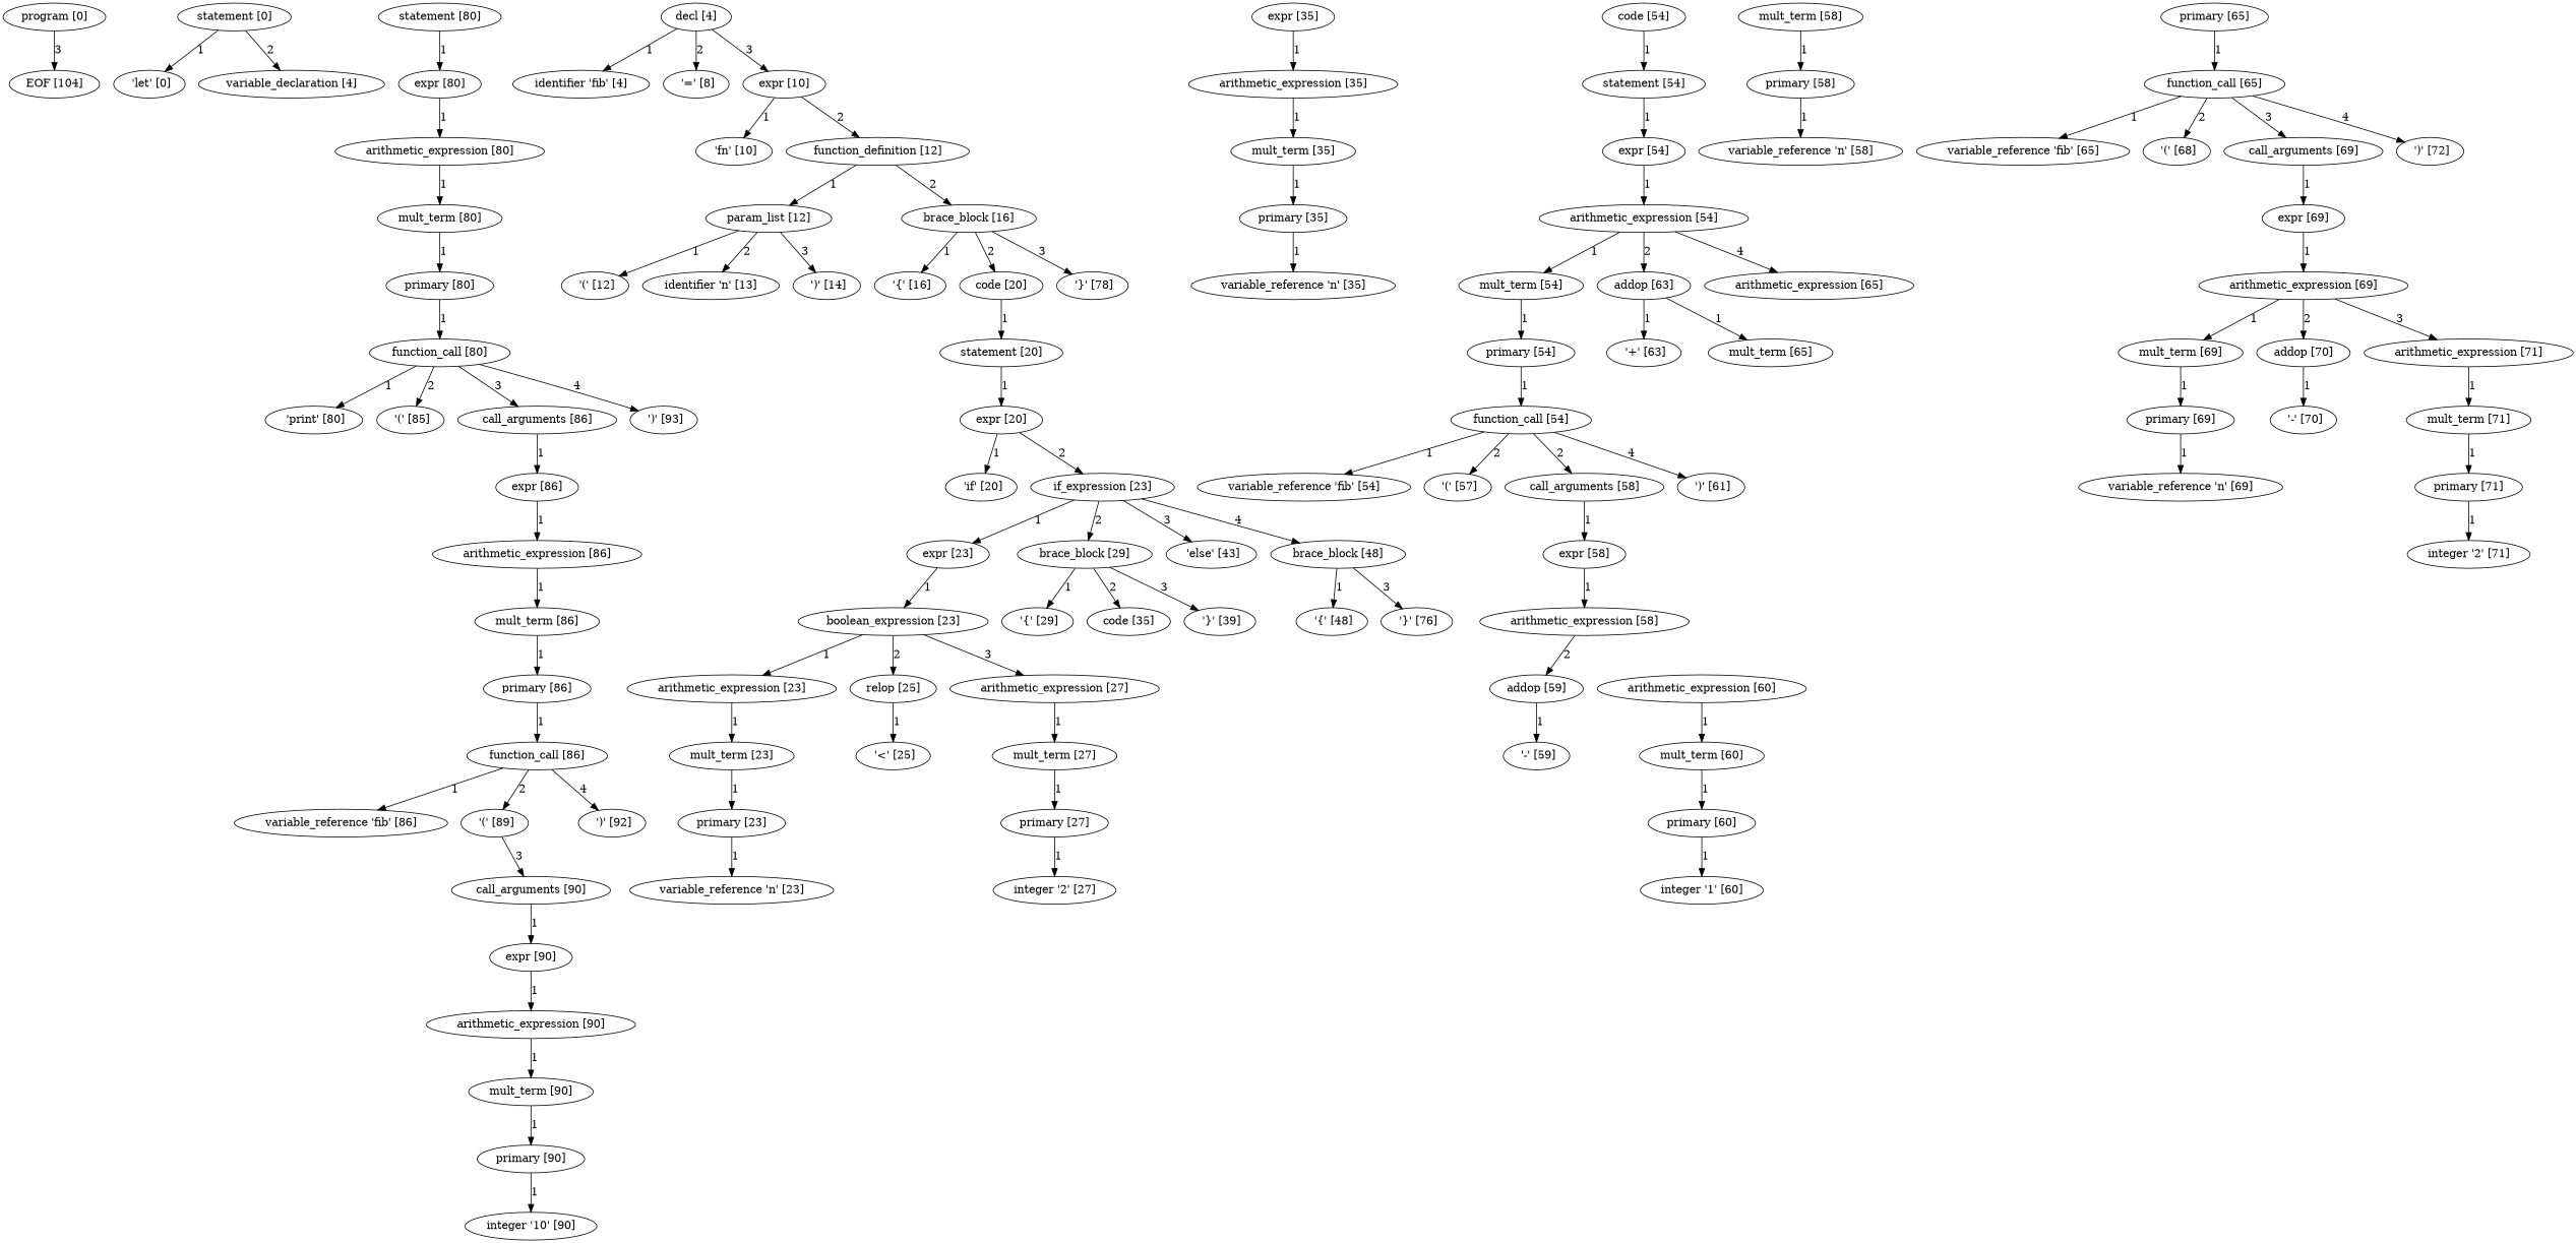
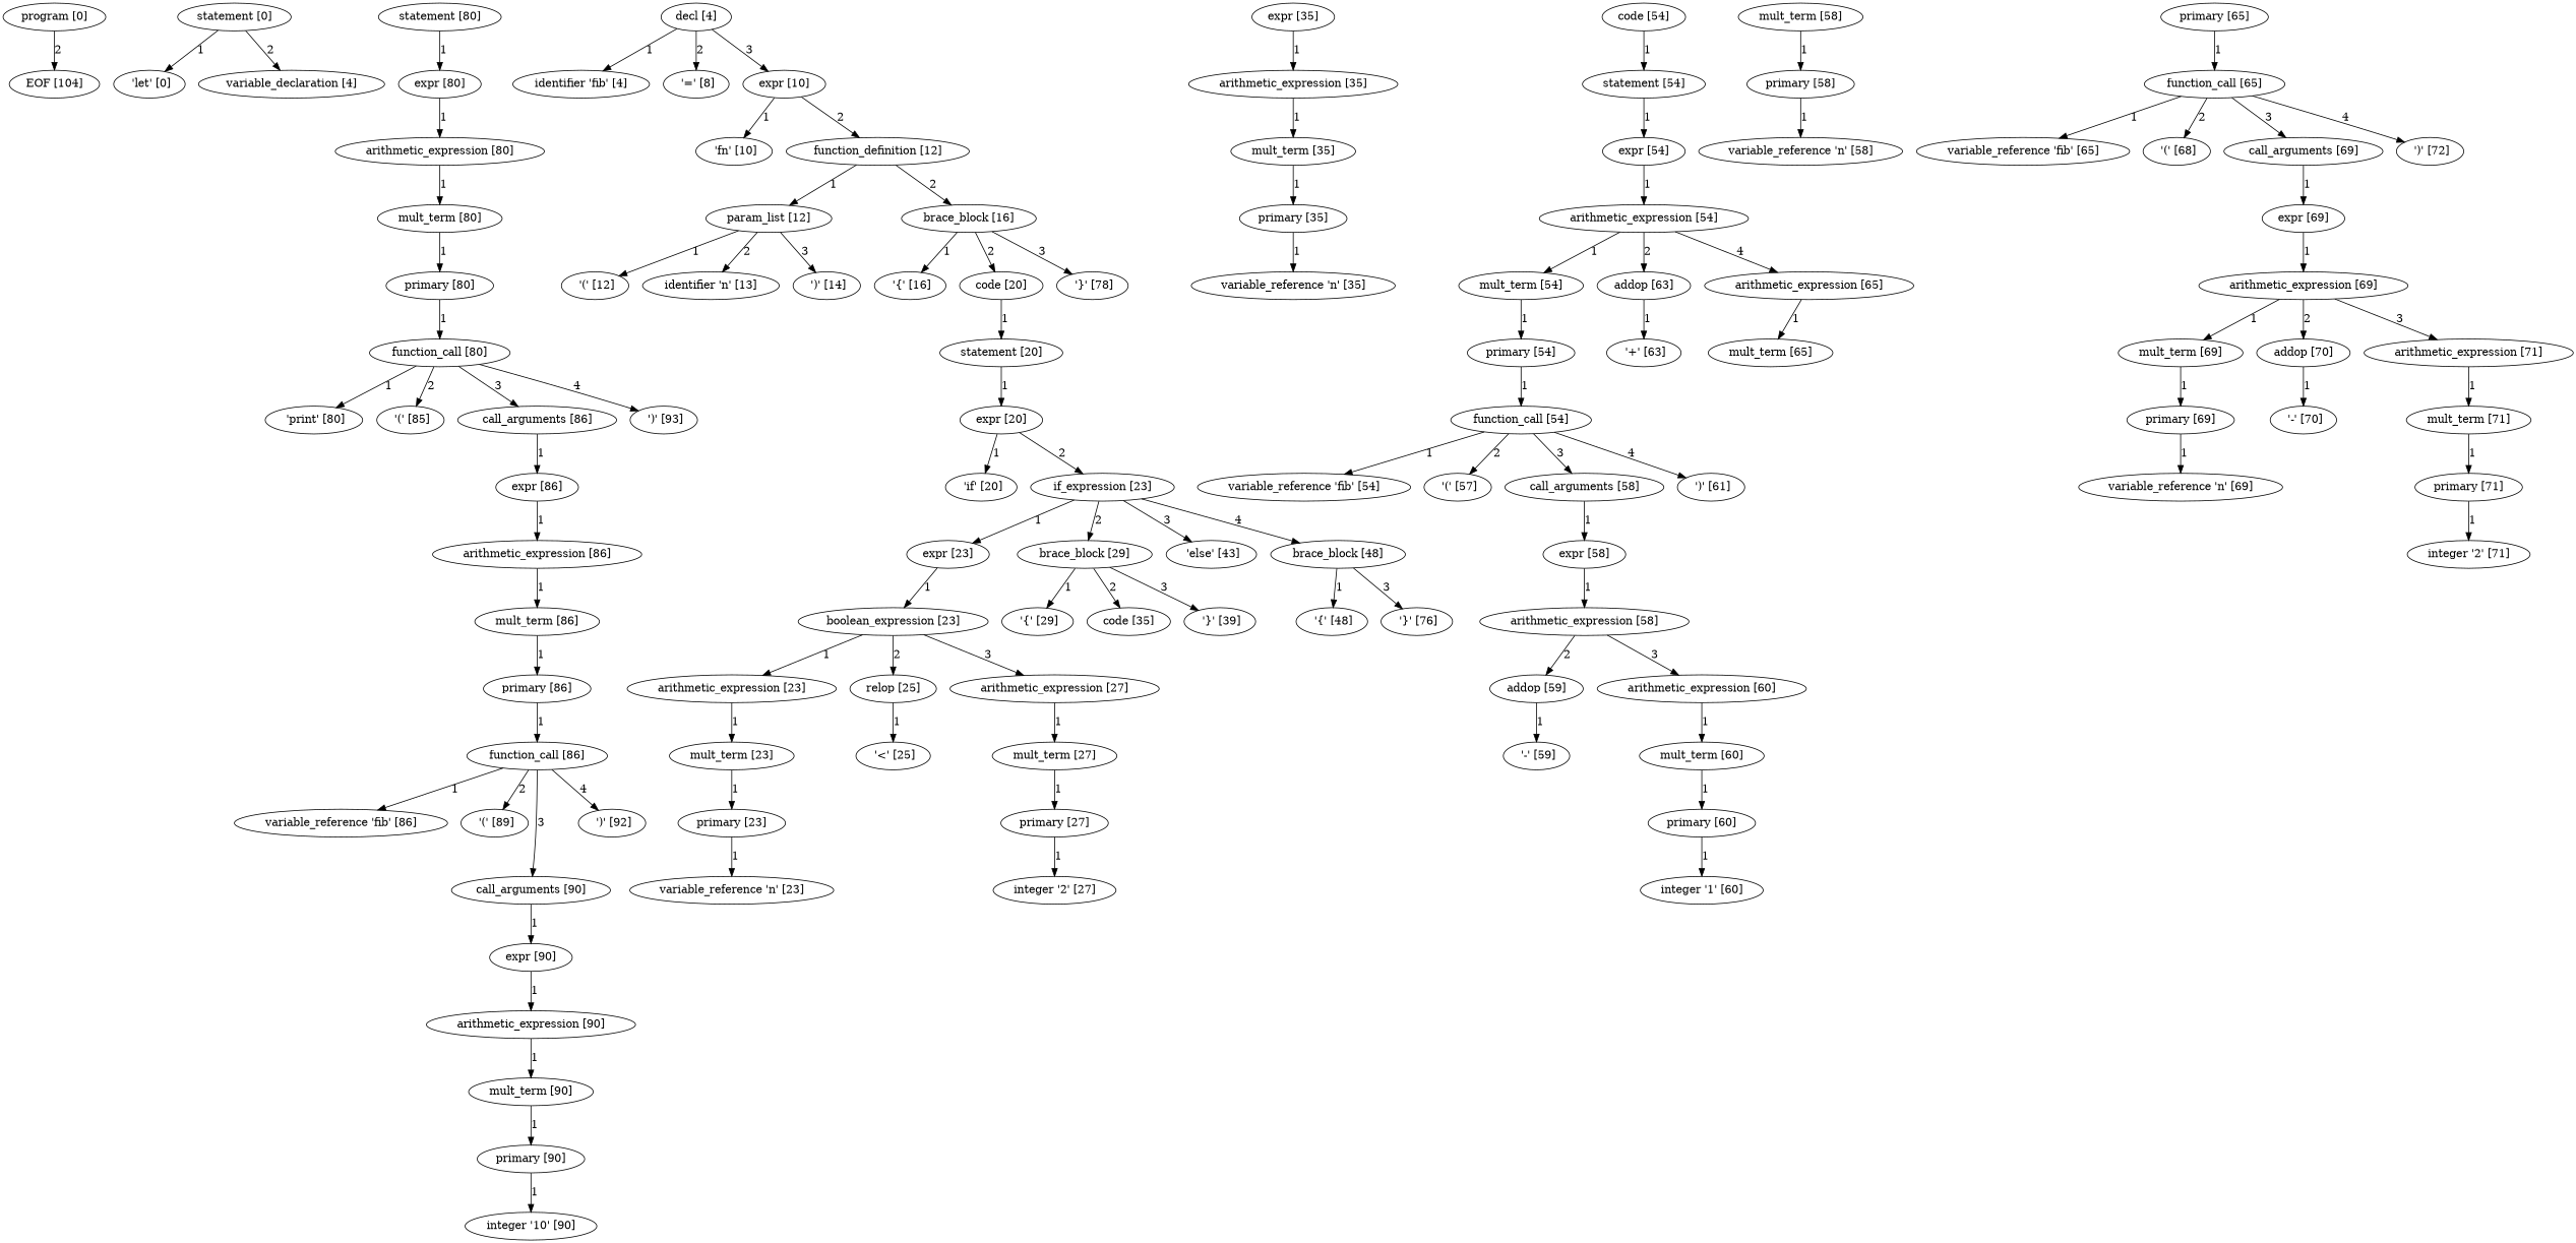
  digraph {
    n1 [label="program [0]"]
    n2 [label="EOF [104]"]
    n3 [label="statement [0]"]
    n4 [label=" 'let' [0]"]
    n5 [label="variable_declaration [4]"]
    n6 [label="statement [80]"]
    n7 [label="expr [80]"]
    n8 [label="decl [4]"]
    n9 [label="identifier 'fib' [4]"]
    n10 [label=" '=' [8]"]
    n11 [label="expr [10]"]
    n12 [label=" 'fn' [10]"]
    n13 [label="function_definition [12]"]
    n14 [label="param_list [12]"]
    n15 [label="brace_block [16]"]
    n16 [label=" '(' [12]"]
    n17 [label="identifier 'n' [13]"]
    n18 [label=" ')' [14]"]
    n19 [label=" '{' [16]"]
    n20 [label="code [20]"]
    n21 [label=" '}' [78]"]
    n22 [label="statement [20]"]
    n23 [label="expr [20]"]
    n24 [label=" 'if' [20]"]
    n25 [label="if_expression [23]"]
    n26 [label="expr [23]"]
    n27 [label="brace_block [29]"]
    n28 [label=" 'else' [43]"]
    n29 [label="brace_block [48]"]
    n30 [label="boolean_expression [23]"]
    n31 [label=" '{' [29]"]
    n32 [label="code [35]"]
    n33 [label=" '}' [39]"]
    n34 [label=" '{' [48]"]
    n35 [label=" '}' [76]"]
    n36 [label="arithmetic_expression [23]"]
    n37 [label="relop [25]"]
    n38 [label="arithmetic_expression [27]"]
    n39 [label="mult_term [23]"]
    n40 [label=" '<' [25]"]
    n41 [label="mult_term [27]"]
    n42 [label="primary [23]"]
    n43 [label="variable_reference 'n' [23]"]
    n44 [label="primary [27]"]
    n45 [label="integer '2' [27]"]
    n46 [label="expr [35]"]
    n47 [label="arithmetic_expression [35]"]
    n48 [label="mult_term [35]"]
    n49 [label="primary [35]"]
    n50 [label="variable_reference 'n' [35]"]
    n51 [label="code [54]"]
    n52 [label="statement [54]"]
    n53 [label="expr [54]"]
    n54 [label="arithmetic_expression [54]"]
    n55 [label="mult_term [54]"]
    n56 [label="addop [63]"]
    n57 [label="arithmetic_expression [65]"]
    n58 [label="primary [54]"]
    n59 [label=" '+' [63]"]
    n60 [label="mult_term [65]"]
    n61 [label="function_call [54]"]
    n62 [label="variable_reference 'fib' [54]"]
    n63 [label=" '(' [57]"]
    n64 [label="call_arguments [58]"]
    n65 [label=" ')' [61]"]
    n66 [label="expr [58]"]
    n67 [label="arithmetic_expression [58]"]
    n68 [label="addop [59]"]
    n69 [label="arithmetic_expression [60]"]
    n70 [label="mult_term [58]"]
    n71 [label="primary [58]"]
    n72 [label=" '-' [59]"]
    n73 [label="mult_term [60]"]
    n74 [label="variable_reference 'n' [58]"]
    n75 [label="primary [60]"]
    n76 [label="integer '1' [60]"]
    n77 [label="primary [65]"]
    n78 [label="function_call [65]"]
    n79 [label="variable_reference 'fib' [65]"]
    n80 [label=" '(' [68]"]
    n81 [label="call_arguments [69]"]
    n82 [label=" ')' [72]"]
    n83 [label="expr [69]"]
    n84 [label="arithmetic_expression [69]"]
    n85 [label="mult_term [69]"]
    n86 [label="addop [70]"]
    n87 [label="arithmetic_expression [71]"]
    n88 [label="primary [69]"]
    n89 [label=" '-' [70]"]
    n90 [label="mult_term [71]"]
    n91 [label="variable_reference 'n' [69]"]
    n92 [label="primary [71]"]
    n93 [label="integer '2' [71]"]
    n94 [label="arithmetic_expression [80]"]
    n95 [label="mult_term [80]"]
    n96 [label="primary [80]"]
    n97 [label="function_call [80]"]
    n98 [label=" 'print' [80]"]
    n99 [label=" '(' [85]"]
    n100 [label="call_arguments [86]"]
    n101 [label=" ')' [93]"]
    n102 [label="expr [86]"]
    n103 [label="arithmetic_expression [86]"]
    n104 [label="mult_term [86]"]
    n105 [label="primary [86]"]
    n106 [label="function_call [86]"]
    n107 [label="variable_reference 'fib' [86]"]
    n108 [label=" '(' [89]"]
    n109 [label="call_arguments [90]"]
    n110 [label=" ')' [92]"]
    n111 [label="expr [90]"]
    n112 [label="arithmetic_expression [90]"]
    n113 [label="mult_term [90]"]
    n114 [label="primary [90]"]
    n115 [label="integer '10' [90]"]
-   n1 -> n2 [label=3]
+   n1 -> n2 [label=2]
    n3 -> n4 [label=1]
    n3 -> n5 [label=2]
    n6 -> n7 [label=1]
    n7 -> n94 [label=1]
    n8 -> n9 [label=1]
    n8 -> n10 [label=2]
    n8 -> n11 [label=3]
    n11 -> n12 [label=1]
    n11 -> n13 [label=2]
    n13 -> n14 [label=1]
    n13 -> n15 [label=2]
    n14 -> n16 [label=1]
    n14 -> n17 [label=2]
    n14 -> n18 [label=3]
    n15 -> n19 [label=1]
    n15 -> n20 [label=2]
    n15 -> n21 [label=3]
    n20 -> n22 [label=1]
    n22 -> n23 [label=1]
    n23 -> n24 [label=1]
    n23 -> n25 [label=2]
    n25 -> n26 [label=1]
    n25 -> n27 [label=2]
    n25 -> n28 [label=3]
    n25 -> n29 [label=4]
    n26 -> n30 [label=1]
    n27 -> n31 [label=1]
    n27 -> n32 [label=2]
    n27 -> n33 [label=3]
    n29 -> n34 [label=1]
    n29 -> n35 [label=3]
    n30 -> n36 [label=1]
    n30 -> n37 [label=2]
    n30 -> n38 [label=3]
    n36 -> n39 [label=1]
    n37 -> n40 [label=1]
    n38 -> n41 [label=1]
    n39 -> n42 [label=1]
    n41 -> n44 [label=1]
    n42 -> n43 [label=1]
    n44 -> n45 [label=1]
    n46 -> n47 [label=1]
    n47 -> n48 [label=1]
    n48 -> n49 [label=1]
    n49 -> n50 [label=1]
    n51 -> n52 [label=1]
    n52 -> n53 [label=1]
    n53 -> n54 [label=1]
    n54 -> n55 [label=1]
    n54 -> n56 [label=2]
    n54 -> n57 [label=4]
    n55 -> n58 [label=1]
    n56 -> n59 [label=1]
-   n56 -> n60 [label=1]
+   n57 -> n60 [label=1]
    n58 -> n61 [label=1]
    n61 -> n62 [label=1]
    n61 -> n63 [label=2]
-   n61 -> n64 [label=2]
+   n61 -> n64 [label=3]
    n61 -> n65 [label=4]
    n64 -> n66 [label=1]
    n66 -> n67 [label=1]
    n67 -> n68 [label=2]
+   n67 -> n69 [label=3]
    n68 -> n72 [label=1]
    n69 -> n73 [label=1]
    n70 -> n71 [label=1]
    n71 -> n74 [label=1]
    n73 -> n75 [label=1]
    n75 -> n76 [label=1]
    n77 -> n78 [label=1]
    n78 -> n79 [label=1]
    n78 -> n80 [label=2]
    n78 -> n81 [label=3]
    n78 -> n82 [label=4]
    n81 -> n83 [label=1]
    n83 -> n84 [label=1]
    n84 -> n85 [label=1]
    n84 -> n86 [label=2]
    n84 -> n87 [label=3]
    n85 -> n88 [label=1]
    n86 -> n89 [label=1]
    n87 -> n90 [label=1]
    n88 -> n91 [label=1]
    n90 -> n92 [label=1]
    n92 -> n93 [label=1]
    n94 -> n95 [label=1]
    n95 -> n96 [label=1]
    n96 -> n97 [label=1]
    n97 -> n98 [label=1]
    n97 -> n99 [label=2]
    n97 -> n100 [label=3]
    n97 -> n101 [label=4]
    n100 -> n102 [label=1]
    n102 -> n103 [label=1]
    n103 -> n104 [label=1]
    n104 -> n105 [label=1]
    n105 -> n106 [label=1]
    n106 -> n107 [label=1]
    n106 -> n108 [label=2]
-   n108 -> n109 [label=3]
+   n106 -> n109 [label=3]
    n106 -> n110 [label=4]
    n109 -> n111 [label=1]
    n111 -> n112 [label=1]
    n112 -> n113 [label=1]
    n113 -> n114 [label=1]
    n114 -> n115 [label=1]
  }
